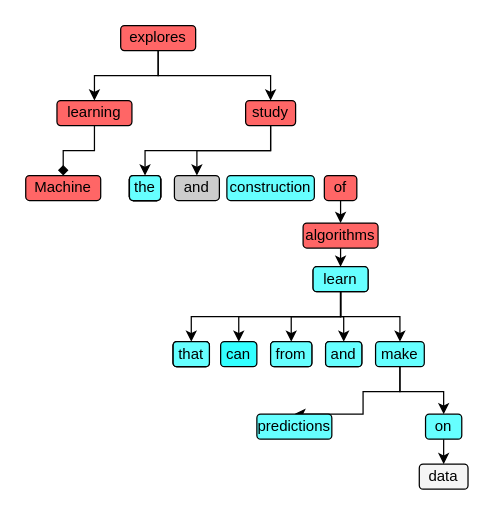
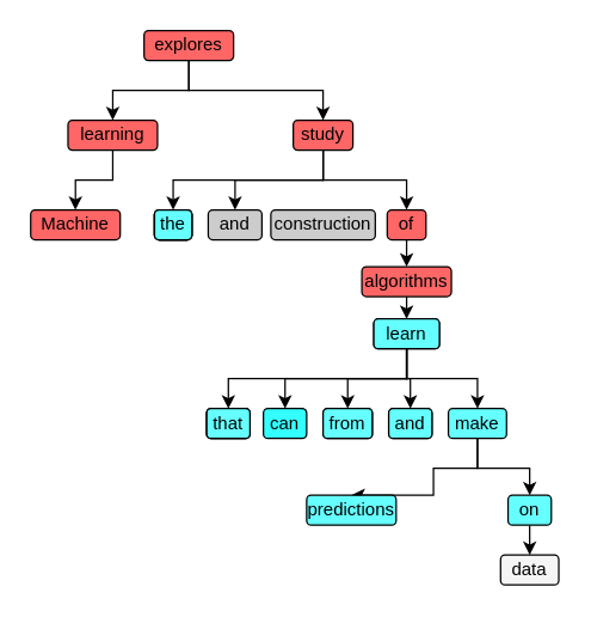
  <mxCell id="0" />
  <mxCell id="1" parent="0" />
  <mxCell id="2" value="Machine" style="rounded=1;whiteSpace=wrap;html=1;fillColor=#FF6666;" vertex="1" parent="1"><mxGeometry x="20" y="140" width="60" height="20" as="geometry" /></mxCell>
- <mxCell id="3" style="edgeStyle=orthogonalEdgeStyle;rounded=0;orthogonalLoop=1;jettySize=auto;html=1;exitX=0.5;exitY=1;exitDx=0;exitDy=0;entryX=0.5;entryY=0;entryDx=0;entryDy=0;endArrow=diamond;" edge="1" parent="1" source="4" target="2"><mxGeometry relative="1" as="geometry"><Array as="points"><mxPoint x="75" y="120" /><mxPoint x="50" y="120" /></Array></mxGeometry></mxCell>
+ <mxCell id="3" style="edgeStyle=orthogonalEdgeStyle;rounded=0;orthogonalLoop=1;jettySize=auto;html=1;exitX=0.5;exitY=1;exitDx=0;exitDy=0;entryX=0.5;entryY=0;entryDx=0;entryDy=0;" edge="1" parent="1" source="4" target="2"><mxGeometry relative="1" as="geometry"><Array as="points"><mxPoint x="75" y="120" /><mxPoint x="50" y="120" /></Array></mxGeometry></mxCell>
  <mxCell id="4" value="learning" style="rounded=1;whiteSpace=wrap;html=1;fillColor=#FF6666;" vertex="1" parent="1"><mxGeometry x="45" y="80" width="60" height="20" as="geometry" /></mxCell>
  <mxCell id="5" style="edgeStyle=orthogonalEdgeStyle;rounded=0;orthogonalLoop=1;jettySize=auto;html=1;exitX=0.5;exitY=1;exitDx=0;exitDy=0;entryX=0.5;entryY=0;entryDx=0;entryDy=0;" edge="1" parent="1" source="7" target="4"><mxGeometry relative="1" as="geometry" /></mxCell>
  <mxCell id="6" style="edgeStyle=orthogonalEdgeStyle;rounded=0;orthogonalLoop=1;jettySize=auto;html=1;exitX=0.5;exitY=1;exitDx=0;exitDy=0;entryX=0.5;entryY=0;entryDx=0;entryDy=0;" edge="1" parent="1" source="7" target="11"><mxGeometry relative="1" as="geometry" /></mxCell>
  <mxCell id="7" value="explores" style="rounded=1;whiteSpace=wrap;html=1;fillColor=#FF6666;" vertex="1" parent="1"><mxGeometry x="96" y="20" width="60" height="20" as="geometry" /></mxCell>
  <mxCell id="8" style="edgeStyle=orthogonalEdgeStyle;rounded=0;orthogonalLoop=1;jettySize=auto;html=1;exitX=0.5;exitY=1;exitDx=0;exitDy=0;entryX=0.5;entryY=0;entryDx=0;entryDy=0;" edge="1" parent="1" source="11" target="12"><mxGeometry relative="1" as="geometry" /></mxCell>
  <mxCell id="9" style="edgeStyle=orthogonalEdgeStyle;rounded=0;orthogonalLoop=1;jettySize=auto;html=1;exitX=0.5;exitY=1;exitDx=0;exitDy=0;entryX=0.5;entryY=0;entryDx=0;entryDy=0;" edge="1" parent="1" source="11" target="13"><mxGeometry relative="1" as="geometry" /></mxCell>
+ <mxCell id="10" style="edgeStyle=orthogonalEdgeStyle;rounded=0;orthogonalLoop=1;jettySize=auto;html=1;exitX=0.5;exitY=1;exitDx=0;exitDy=0;entryX=0.5;entryY=0;entryDx=0;entryDy=0;" edge="1" parent="1" source="11" target="16"><mxGeometry relative="1" as="geometry" /></mxCell>
  <mxCell id="11" value="study" style="rounded=1;whiteSpace=wrap;html=1;fillColor=#FF6666;" vertex="1" parent="1"><mxGeometry x="196" y="80" width="40" height="20" as="geometry" /></mxCell>
  <mxCell id="12" value="the" style="rounded=1;whiteSpace=wrap;html=1;" vertex="1" parent="1"><mxGeometry x="103" y="140" width="25" height="20" as="geometry" /></mxCell>
  <mxCell id="13" value="and" style="rounded=1;whiteSpace=wrap;html=1;fillColor=#CCCCCC;" vertex="1" parent="1"><mxGeometry x="139" y="140" width="36" height="20" as="geometry" /></mxCell>
- <mxCell id="14" value="construction" style="rounded=1;whiteSpace=wrap;html=1;fillColor=#66ffff;" vertex="1" parent="1"><mxGeometry x="181" y="140" width="70" height="20" as="geometry" /></mxCell>
+ <mxCell id="14" value="construction" style="rounded=1;whiteSpace=wrap;html=1;fillColor=#CCCCCC;" vertex="1" parent="1"><mxGeometry x="181" y="140" width="70" height="20" as="geometry" /></mxCell>
  <mxCell id="15" style="edgeStyle=orthogonalEdgeStyle;rounded=0;orthogonalLoop=1;jettySize=auto;html=1;exitX=0.5;exitY=1;exitDx=0;exitDy=0;entryX=0.5;entryY=0;entryDx=0;entryDy=0;" edge="1" parent="1" source="16" target="18"><mxGeometry relative="1" as="geometry" /></mxCell>
  <mxCell id="16" value="of" style="rounded=1;whiteSpace=wrap;html=1;fillColor=#FF6666;" vertex="1" parent="1"><mxGeometry x="259" y="140" width="26" height="20" as="geometry" /></mxCell>
  <mxCell id="17" style="edgeStyle=orthogonalEdgeStyle;rounded=0;orthogonalLoop=1;jettySize=auto;html=1;exitX=0.5;exitY=1;exitDx=0;exitDy=0;entryX=0.5;entryY=0;entryDx=0;entryDy=0;" edge="1" parent="1" source="18" target="26"><mxGeometry relative="1" as="geometry" /></mxCell>
  <mxCell id="18" value="algorithms" style="rounded=1;whiteSpace=wrap;html=1;fillColor=#FF6666;" vertex="1" parent="1"><mxGeometry x="242" y="178" width="60" height="20" as="geometry" /></mxCell>
  <mxCell id="19" value="that" style="rounded=1;whiteSpace=wrap;html=1;" vertex="1" parent="1"><mxGeometry x="138" y="273" width="29" height="20" as="geometry" /></mxCell>
  <mxCell id="20" value="can" style="rounded=1;whiteSpace=wrap;html=1;fillColor=#33FFFF;" vertex="1" parent="1"><mxGeometry x="176" y="273" width="29" height="20" as="geometry" /></mxCell>
  <mxCell id="21" style="edgeStyle=orthogonalEdgeStyle;rounded=0;orthogonalLoop=1;jettySize=auto;html=1;exitX=0.5;exitY=1;exitDx=0;exitDy=0;entryX=0.5;entryY=0;entryDx=0;entryDy=0;" edge="1" parent="1" source="26" target="19"><mxGeometry relative="1" as="geometry" /></mxCell>
  <mxCell id="22" style="edgeStyle=orthogonalEdgeStyle;rounded=0;orthogonalLoop=1;jettySize=auto;html=1;exitX=0.5;exitY=1;exitDx=0;exitDy=0;entryX=0.5;entryY=0;entryDx=0;entryDy=0;" edge="1" parent="1" source="26" target="20"><mxGeometry relative="1" as="geometry" /></mxCell>
  <mxCell id="23" style="edgeStyle=orthogonalEdgeStyle;rounded=0;orthogonalLoop=1;jettySize=auto;html=1;exitX=0.5;exitY=1;exitDx=0;exitDy=0;" edge="1" parent="1" source="26" target="27"><mxGeometry relative="1" as="geometry" /></mxCell>
  <mxCell id="24" style="edgeStyle=orthogonalEdgeStyle;rounded=0;orthogonalLoop=1;jettySize=auto;html=1;exitX=0.5;exitY=1;exitDx=0;exitDy=0;entryX=0.5;entryY=0;entryDx=0;entryDy=0;" edge="1" parent="1" source="26" target="28"><mxGeometry relative="1" as="geometry" /></mxCell>
  <mxCell id="25" style="edgeStyle=orthogonalEdgeStyle;rounded=0;orthogonalLoop=1;jettySize=auto;html=1;exitX=0.5;exitY=1;exitDx=0;exitDy=0;entryX=0.5;entryY=0;entryDx=0;entryDy=0;" edge="1" parent="1" source="26" target="31"><mxGeometry relative="1" as="geometry" /></mxCell>
  <mxCell id="26" value="learn" style="rounded=1;whiteSpace=wrap;html=1;" vertex="1" parent="1"><mxGeometry x="250" y="213" width="44" height="20" as="geometry" /></mxCell>
  <mxCell id="27" value="from" style="rounded=1;whiteSpace=wrap;html=1;" vertex="1" parent="1"><mxGeometry x="216" y="273" width="33" height="20" as="geometry" /></mxCell>
  <mxCell id="28" value="and" style="rounded=1;whiteSpace=wrap;html=1;" vertex="1" parent="1"><mxGeometry x="260" y="273" width="29" height="20" as="geometry" /></mxCell>
  <mxCell id="29" style="edgeStyle=orthogonalEdgeStyle;rounded=0;orthogonalLoop=1;jettySize=auto;html=1;exitX=0.5;exitY=1;exitDx=0;exitDy=0;entryX=0.5;entryY=0;entryDx=0;entryDy=0;" edge="1" parent="1" source="31" target="32"><mxGeometry relative="1" as="geometry"><Array as="points"><mxPoint x="320" y="313" /><mxPoint x="290" y="313" /></Array></mxGeometry></mxCell>
  <mxCell id="30" style="edgeStyle=orthogonalEdgeStyle;rounded=0;orthogonalLoop=1;jettySize=auto;html=1;exitX=0.5;exitY=1;exitDx=0;exitDy=0;entryX=0.5;entryY=0;entryDx=0;entryDy=0;" edge="1" parent="1" source="31" target="34"><mxGeometry relative="1" as="geometry" /></mxCell>
  <mxCell id="31" value="make" style="rounded=1;whiteSpace=wrap;html=1;fillColor=#66FFFF;" vertex="1" parent="1"><mxGeometry x="300" y="273" width="39" height="20" as="geometry" /></mxCell>
  <mxCell id="32" value="predictions" style="rounded=1;whiteSpace=wrap;html=1;fillColor=#66FFFF;" vertex="1" parent="1"><mxGeometry x="205" y="331" width="60" height="20" as="geometry" /></mxCell>
  <mxCell id="33" style="edgeStyle=orthogonalEdgeStyle;rounded=0;orthogonalLoop=1;jettySize=auto;html=1;exitX=0.5;exitY=1;exitDx=0;exitDy=0;entryX=0.5;entryY=0;entryDx=0;entryDy=0;" edge="1" parent="1" source="34" target="35"><mxGeometry relative="1" as="geometry" /></mxCell>
  <mxCell id="34" value="on" style="rounded=1;whiteSpace=wrap;html=1;fillColor=#66FFFF;" vertex="1" parent="1"><mxGeometry x="340" y="331" width="29" height="20" as="geometry" /></mxCell>
  <mxCell id="35" value="data" style="rounded=1;whiteSpace=wrap;html=1;fillColor=#f5f5f5;" vertex="1" parent="1"><mxGeometry x="335" y="371" width="39" height="20" as="geometry" /></mxCell>
  <mxCell id="36" value="the" style="rounded=1;whiteSpace=wrap;html=1;" vertex="1" parent="1"><mxGeometry x="103" y="140" width="25" height="20" as="geometry" /></mxCell>
  <mxCell id="37" value="the" style="rounded=1;whiteSpace=wrap;html=1;" vertex="1" parent="1"><mxGeometry x="103" y="140" width="25" height="20" as="geometry" /></mxCell>
  <mxCell id="38" value="that" style="rounded=1;whiteSpace=wrap;html=1;" vertex="1" parent="1"><mxGeometry x="138" y="273" width="29" height="20" as="geometry" /></mxCell>
  <mxCell id="39" value="the" style="rounded=1;whiteSpace=wrap;html=1;fillColor=#66FFFF;" vertex="1" parent="1"><mxGeometry x="103" y="140" width="25" height="20" as="geometry" /></mxCell>
  <mxCell id="40" value="that" style="rounded=1;whiteSpace=wrap;html=1;fillColor=#66FFFF;" vertex="1" parent="1"><mxGeometry x="138" y="273" width="29" height="20" as="geometry" /></mxCell>
  <mxCell id="41" value="from" style="rounded=1;whiteSpace=wrap;html=1;fillColor=#66FFFF;" vertex="1" parent="1"><mxGeometry x="216" y="273" width="33" height="20" as="geometry" /></mxCell>
  <mxCell id="42" value="learn" style="rounded=1;whiteSpace=wrap;html=1;fillColor=#66FFFF;" vertex="1" parent="1"><mxGeometry x="250" y="213" width="44" height="20" as="geometry" /></mxCell>
  <mxCell id="43" value="and" style="rounded=1;whiteSpace=wrap;html=1;fillColor=#66FFFF;" vertex="1" parent="1"><mxGeometry x="260" y="273" width="29" height="20" as="geometry" /></mxCell>
